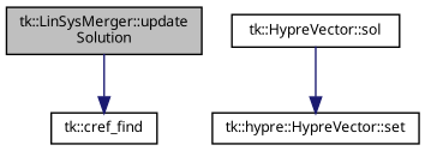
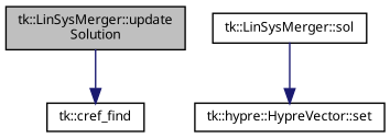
  digraph {
    rankdir=TB
    node [color=black fontname="sans-serif" fontsize=9 shape=record]
    edge [color=midnightblue fontname="sans-serif" fontsize=9 labelfontname="sans-serif" labelfontsize=9 style=solid]
    n1 [fillcolor=grey75 fontcolor=black height=0.2 label="tk::LinSysMerger::update\lSolution" style=filled width=0.4]
    n2 [height=0.2 label="tk::cref_find" width=0.4]
-   n3 [height=0.2 label="tk::HypreVector::sol" width=0.4]
+   n3 [height=0.2 label="tk::LinSysMerger::sol" width=0.4]
    n4 [height=0.2 label="tk::hypre::HypreVector::set" width=0.4]
    n1 -> n2
    n3 -> n4
  }
